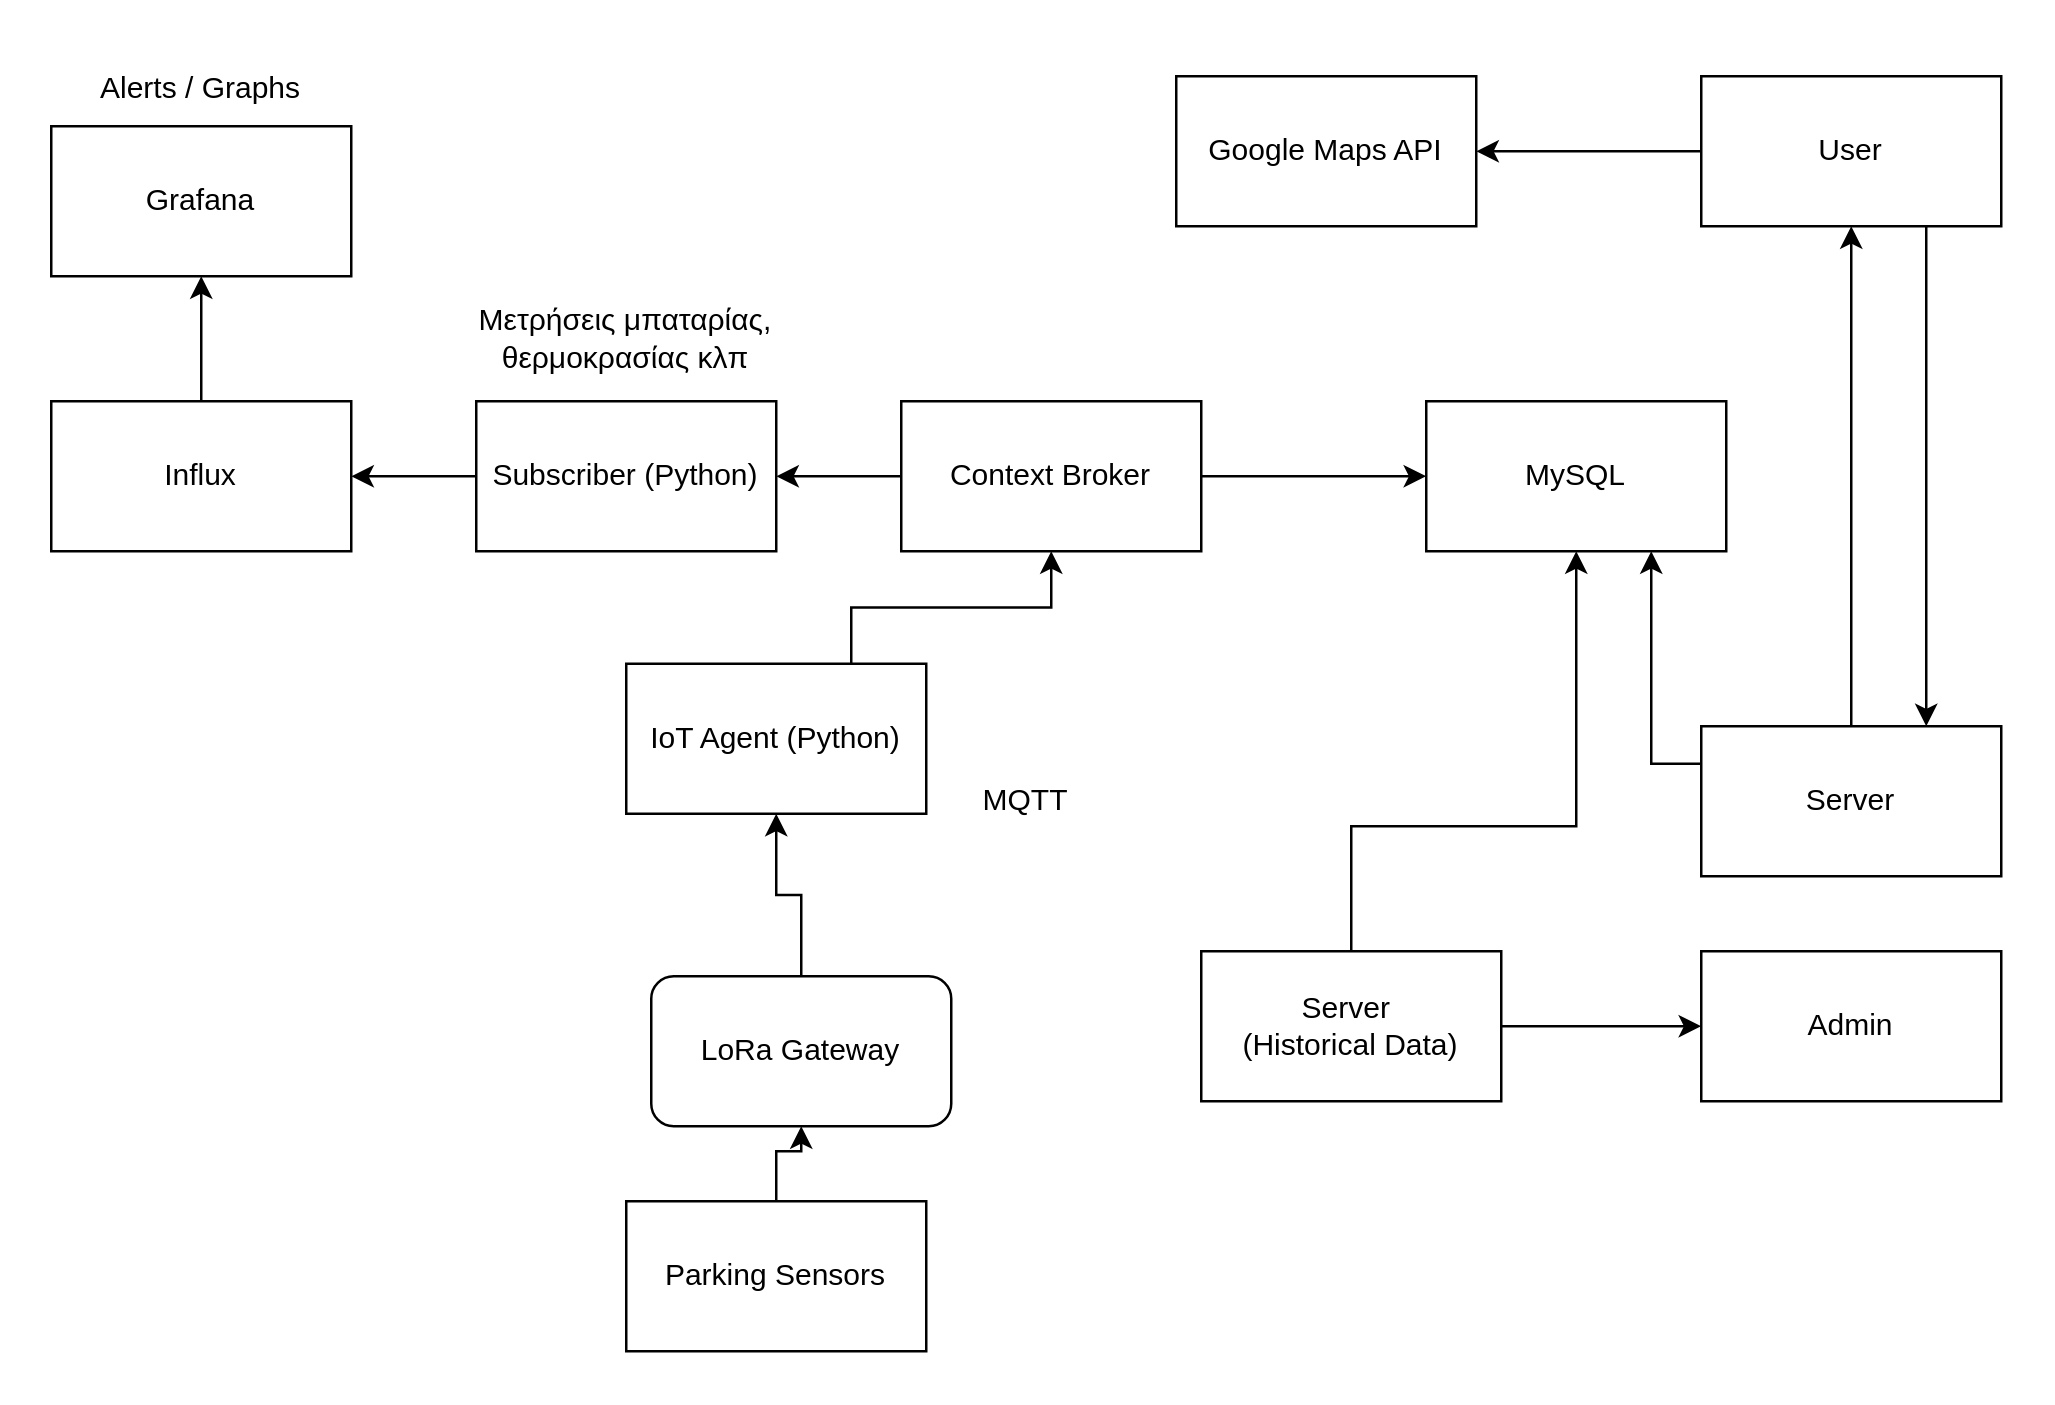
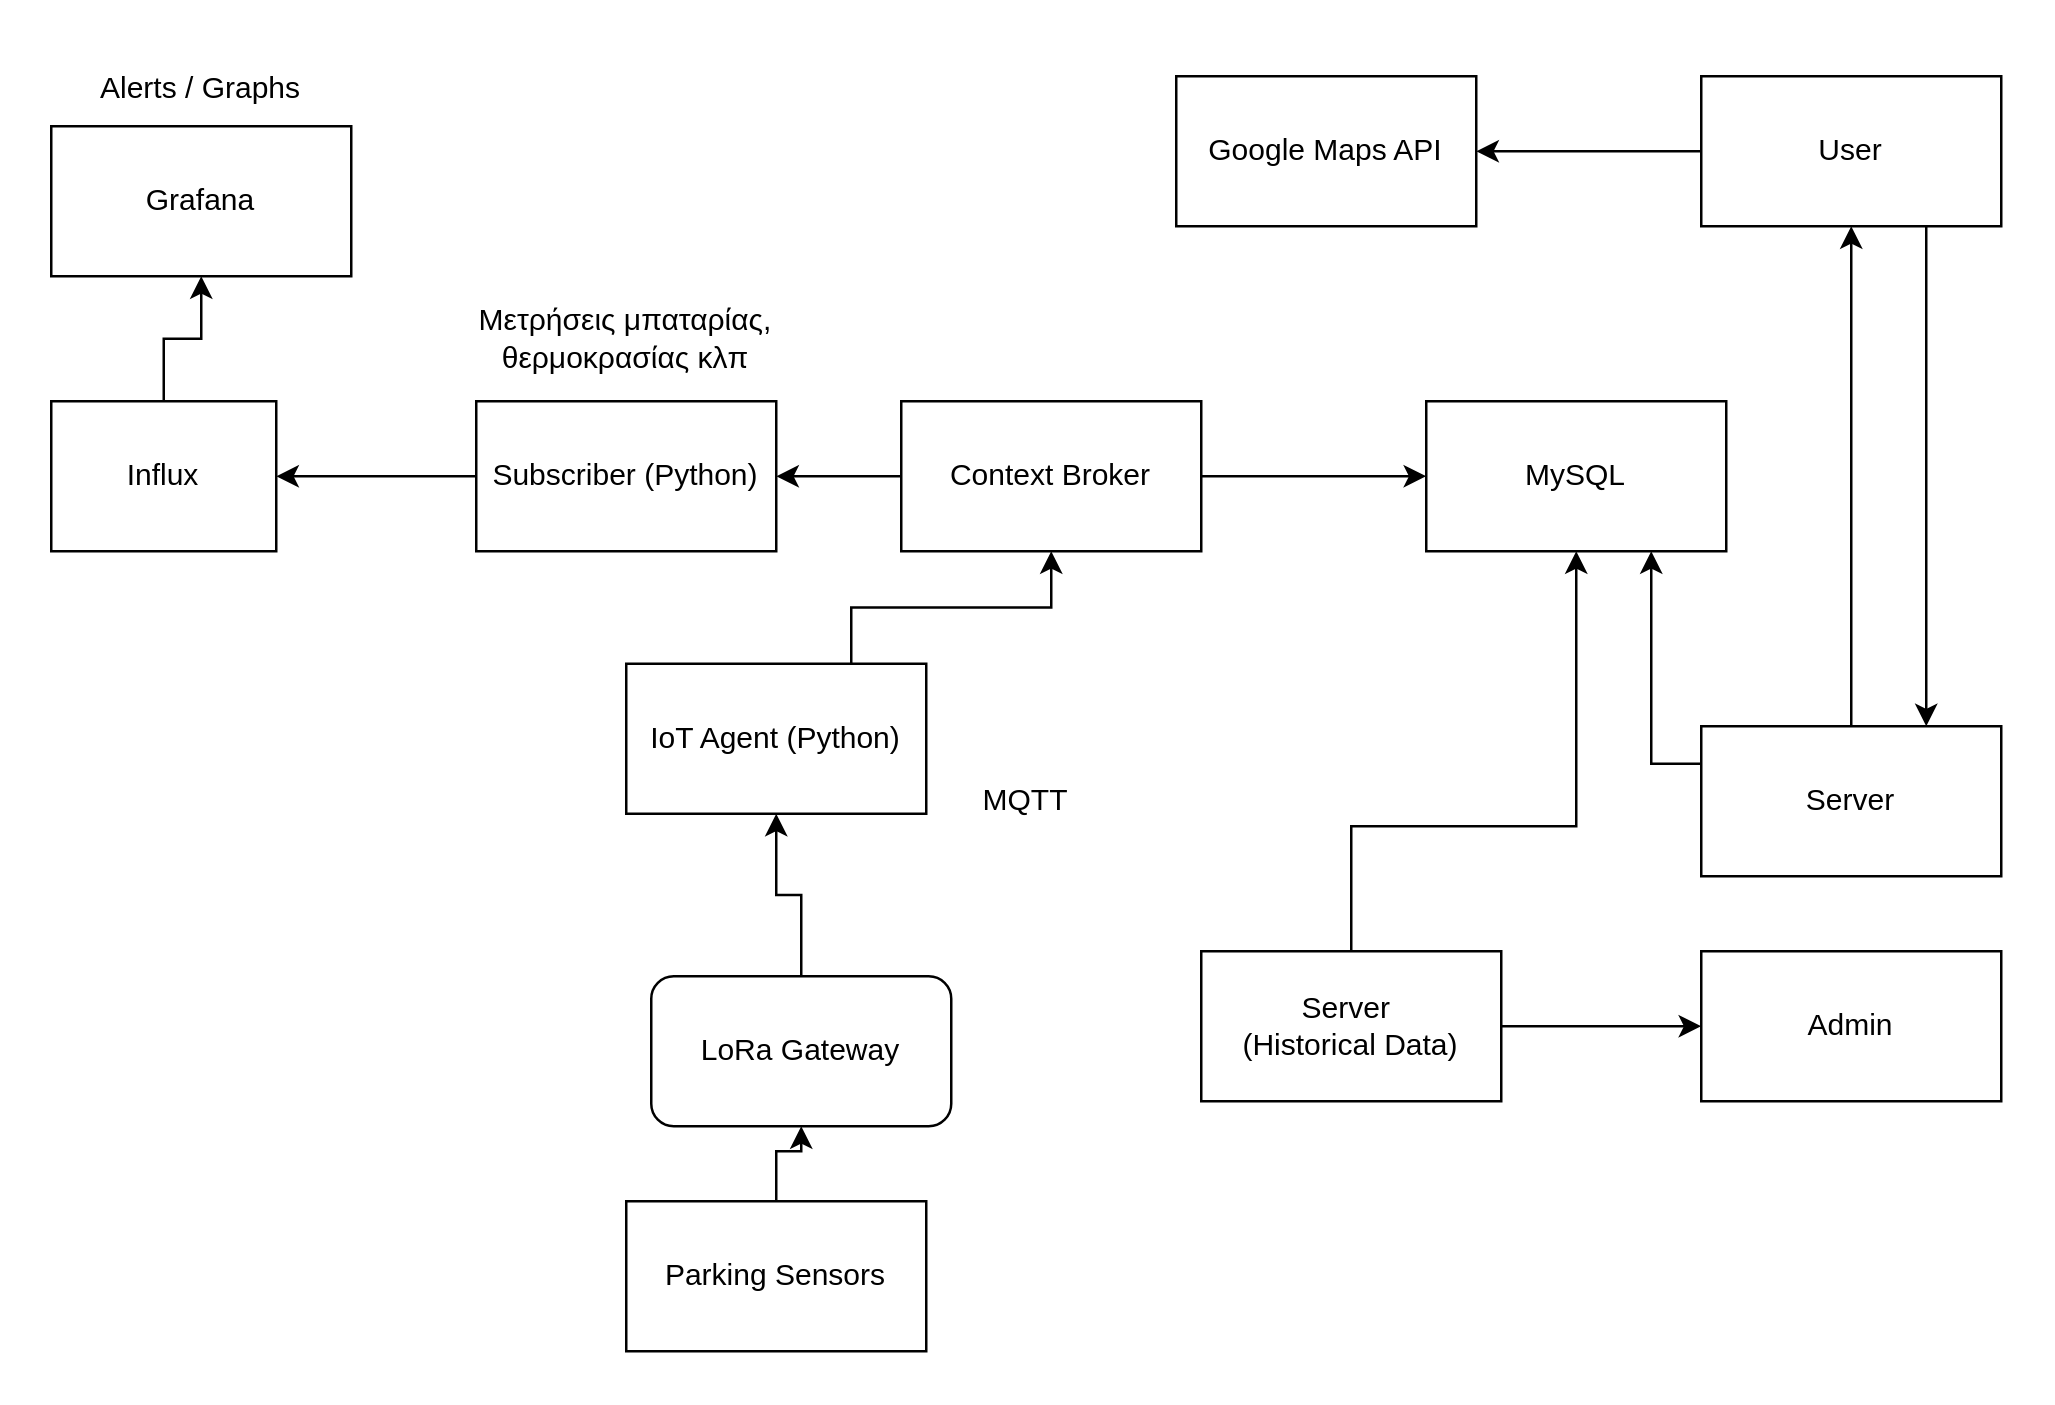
  <mxCell id="0" />
  <mxCell id="1" parent="0" />
  <mxCell id="2" value="" style="edgeStyle=orthogonalEdgeStyle;rounded=0;orthogonalLoop=1;jettySize=auto;html=1;" edge="1" parent="1" source="3" target="21"><mxGeometry relative="1" as="geometry" /></mxCell>
  <mxCell id="3" value="Parking Sensors" style="rounded=0;whiteSpace=wrap;html=1;" parent="1" vertex="1"><mxGeometry x="250" y="480" width="120" height="60" as="geometry" /></mxCell>
  <mxCell id="4" style="edgeStyle=orthogonalEdgeStyle;rounded=0;orthogonalLoop=1;jettySize=auto;html=1;exitX=0.75;exitY=0;exitDx=0;exitDy=0;entryX=0.5;entryY=1;entryDx=0;entryDy=0;" edge="1" parent="1" source="5" target="11"><mxGeometry relative="1" as="geometry" /></mxCell>
  <mxCell id="5" value="&lt;div&gt;IoT Agent (Python)&lt;/div&gt;" style="rounded=0;whiteSpace=wrap;html=1;" parent="1" vertex="1"><mxGeometry x="250" y="265" width="120" height="60" as="geometry" /></mxCell>
  <mxCell id="6" style="edgeStyle=orthogonalEdgeStyle;rounded=0;orthogonalLoop=1;jettySize=auto;html=1;exitX=0.5;exitY=0;exitDx=0;exitDy=0;" parent="1" source="7" target="8" edge="1"><mxGeometry relative="1" as="geometry" /></mxCell>
- <mxCell id="7" value="Influx" style="rounded=0;whiteSpace=wrap;html=1;" parent="1" vertex="1"><mxGeometry x="20" y="160" width="120" height="60" as="geometry" /></mxCell>
+ <mxCell id="7" value="Influx" style="rounded=0;whiteSpace=wrap;html=1;" parent="1" vertex="1"><mxGeometry x="20" y="160" width="90" height="60" as="geometry" /></mxCell>
  <mxCell id="8" value="Grafana" style="rounded=0;whiteSpace=wrap;html=1;" parent="1" vertex="1"><mxGeometry x="20" y="50" width="120" height="60" as="geometry" /></mxCell>
  <mxCell id="9" style="edgeStyle=orthogonalEdgeStyle;rounded=0;orthogonalLoop=1;jettySize=auto;html=1;exitX=1;exitY=0.5;exitDx=0;exitDy=0;entryX=0;entryY=0.5;entryDx=0;entryDy=0;" parent="1" source="11" target="15" edge="1"><mxGeometry relative="1" as="geometry" /></mxCell>
  <mxCell id="10" value="" style="edgeStyle=orthogonalEdgeStyle;rounded=0;orthogonalLoop=1;jettySize=auto;html=1;" edge="1" parent="1" source="11" target="28"><mxGeometry relative="1" as="geometry" /></mxCell>
  <mxCell id="11" value="Context Broker" style="rounded=0;whiteSpace=wrap;html=1;" parent="1" vertex="1"><mxGeometry x="360" y="160" width="120" height="60" as="geometry" /></mxCell>
  <mxCell id="12" value="" style="edgeStyle=orthogonalEdgeStyle;rounded=0;orthogonalLoop=1;jettySize=auto;html=1;" edge="1" parent="1" source="14" target="15"><mxGeometry relative="1" as="geometry"><Array as="points"><mxPoint x="540" y="330" /><mxPoint x="630" y="330" /></Array></mxGeometry></mxCell>
  <mxCell id="13" value="" style="edgeStyle=orthogonalEdgeStyle;rounded=0;orthogonalLoop=1;jettySize=auto;html=1;" edge="1" parent="1" source="14" target="30"><mxGeometry relative="1" as="geometry"><Array as="points"><mxPoint x="640" y="410" /><mxPoint x="640" y="410" /></Array></mxGeometry></mxCell>
  <mxCell id="14" value="&lt;div&gt;Server&amp;nbsp;&lt;/div&gt;&lt;div&gt;(Historical Data)&lt;br&gt;&lt;/div&gt;" style="rounded=0;whiteSpace=wrap;html=1;" parent="1" vertex="1"><mxGeometry x="480" y="380" width="120" height="60" as="geometry" /></mxCell>
  <mxCell id="15" value="MySQL" style="rounded=0;whiteSpace=wrap;html=1;" parent="1" vertex="1"><mxGeometry x="570" y="160" width="120" height="60" as="geometry" /></mxCell>
  <mxCell id="16" value="" style="edgeStyle=orthogonalEdgeStyle;rounded=0;orthogonalLoop=1;jettySize=auto;html=1;" edge="1" parent="1" source="18" target="26"><mxGeometry relative="1" as="geometry"><Array as="points"><mxPoint x="640" y="60" /><mxPoint x="640" y="60" /></Array></mxGeometry></mxCell>
  <mxCell id="17" style="edgeStyle=orthogonalEdgeStyle;rounded=0;orthogonalLoop=1;jettySize=auto;html=1;exitX=0.75;exitY=1;exitDx=0;exitDy=0;entryX=0.75;entryY=0;entryDx=0;entryDy=0;" edge="1" parent="1" source="18" target="25"><mxGeometry relative="1" as="geometry" /></mxCell>
  <mxCell id="18" value="User" style="rounded=0;whiteSpace=wrap;html=1;" parent="1" vertex="1"><mxGeometry x="680" y="30" width="120" height="60" as="geometry" /></mxCell>
  <mxCell id="19" value="Μετρήσεις μπαταρίας, θερμοκρασίας κλπ" style="text;html=1;align=center;verticalAlign=middle;whiteSpace=wrap;rounded=0;" parent="1" vertex="1"><mxGeometry x="180" y="120" width="140" height="30" as="geometry" /></mxCell>
  <mxCell id="20" value="" style="edgeStyle=orthogonalEdgeStyle;rounded=0;orthogonalLoop=1;jettySize=auto;html=1;" edge="1" parent="1" source="21" target="5"><mxGeometry relative="1" as="geometry" /></mxCell>
  <mxCell id="21" value="LoRa Gateway" style="rounded=1;whiteSpace=wrap;html=1;" vertex="1" parent="1"><mxGeometry x="260" y="390" width="120" height="60" as="geometry" /></mxCell>
  <mxCell id="22" value="&lt;div&gt;MQTT&lt;/div&gt;" style="text;html=1;align=center;verticalAlign=middle;whiteSpace=wrap;rounded=0;" vertex="1" parent="1"><mxGeometry x="380" y="305" width="60" height="30" as="geometry" /></mxCell>
  <mxCell id="23" value="" style="edgeStyle=orthogonalEdgeStyle;rounded=0;orthogonalLoop=1;jettySize=auto;html=1;exitX=0;exitY=0.25;exitDx=0;exitDy=0;entryX=0.75;entryY=1;entryDx=0;entryDy=0;" edge="1" parent="1" source="25" target="15"><mxGeometry relative="1" as="geometry" /></mxCell>
  <mxCell id="24" style="edgeStyle=orthogonalEdgeStyle;rounded=0;orthogonalLoop=1;jettySize=auto;html=1;exitX=0.5;exitY=0;exitDx=0;exitDy=0;entryX=0.5;entryY=1;entryDx=0;entryDy=0;" edge="1" parent="1" source="25" target="18"><mxGeometry relative="1" as="geometry" /></mxCell>
  <mxCell id="25" value="&lt;div&gt;Server&lt;/div&gt;" style="rounded=0;whiteSpace=wrap;html=1;" vertex="1" parent="1"><mxGeometry x="680" y="290" width="120" height="60" as="geometry" /></mxCell>
  <mxCell id="26" value="Google Maps API" style="rounded=0;whiteSpace=wrap;html=1;" vertex="1" parent="1"><mxGeometry x="470" y="30" width="120" height="60" as="geometry" /></mxCell>
  <mxCell id="27" style="edgeStyle=orthogonalEdgeStyle;rounded=0;orthogonalLoop=1;jettySize=auto;html=1;exitX=0;exitY=0.5;exitDx=0;exitDy=0;entryX=1;entryY=0.5;entryDx=0;entryDy=0;" edge="1" parent="1" source="28" target="7"><mxGeometry relative="1" as="geometry" /></mxCell>
  <mxCell id="28" value="&lt;div&gt;Subscriber (Python)&lt;/div&gt;" style="rounded=0;whiteSpace=wrap;html=1;" vertex="1" parent="1"><mxGeometry x="190" y="160" width="120" height="60" as="geometry" /></mxCell>
  <mxCell id="29" value="Alerts / Graphs" style="text;html=1;align=center;verticalAlign=middle;whiteSpace=wrap;rounded=0;" vertex="1" parent="1"><mxGeometry x="35" y="20" width="90" height="30" as="geometry" /></mxCell>
  <mxCell id="30" value="Admin" style="rounded=0;whiteSpace=wrap;html=1;" vertex="1" parent="1"><mxGeometry x="680" y="380" width="120" height="60" as="geometry" /></mxCell>
